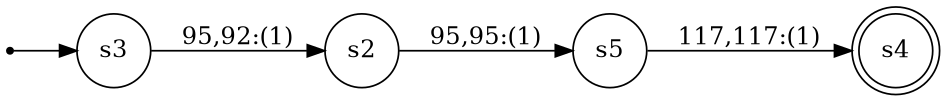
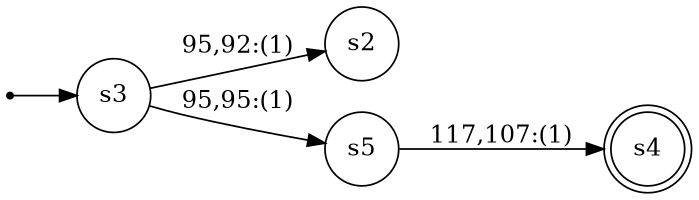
  digraph {
    rankdir=LR
    node [shape=circle]
    init [shape=point]
    s3
    s2
    s4 [shape=doublecircle]
    s5
    init -> s3
    s3 -> s2 [label="95,92:(1)"]
-   s2 -> s5 [label="95,95:(1)"]
-   s5 -> s4 [label="117,117:(1)"]
+   s3 -> s5 [label="95,95:(1)"]
+   s5 -> s4 [label="117,107:(1)"]
  }
